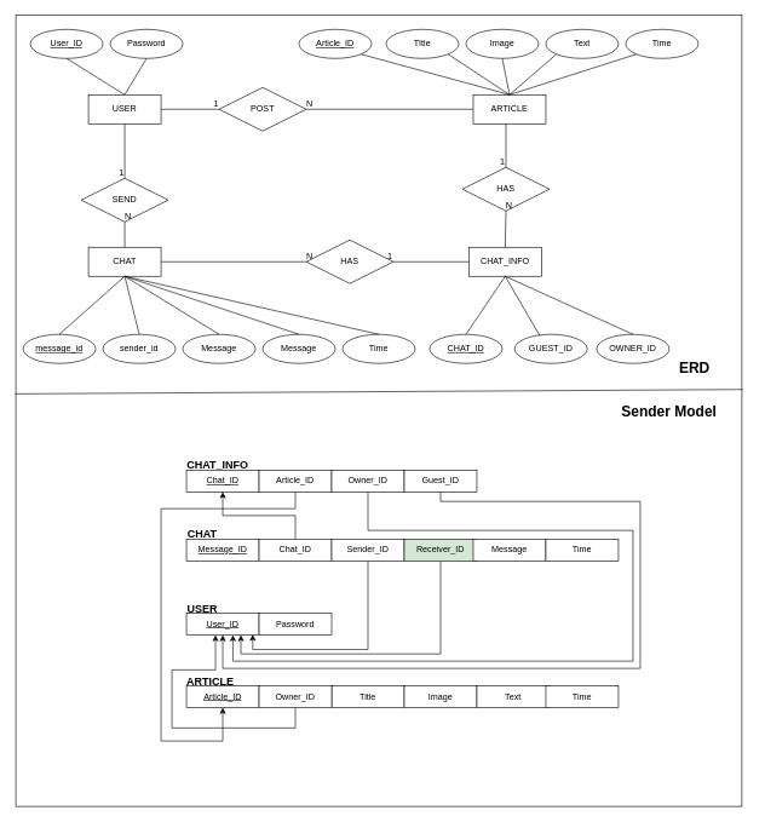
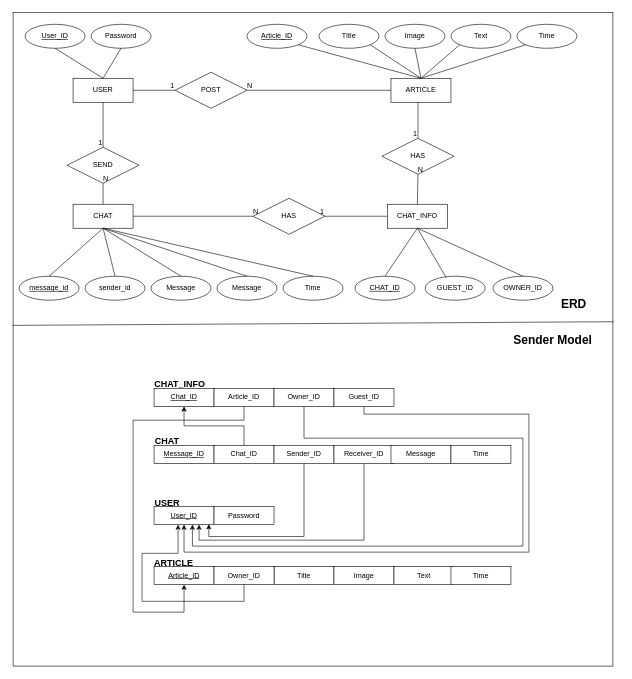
  <mxCell id="0" />
  <mxCell id="1" parent="0" />
  <mxCell id="2" value="" style="rounded=0;whiteSpace=wrap;html=1;" parent="1" vertex="1"><mxGeometry x="21" y="20" width="1000" height="1090" as="geometry" /></mxCell>
  <mxCell id="3" value="USER" style="whiteSpace=wrap;html=1;align=center;" parent="1" vertex="1"><mxGeometry x="121" y="130" width="100" height="40" as="geometry" /></mxCell>
  <mxCell id="4" value="CHAT" style="whiteSpace=wrap;html=1;align=center;" parent="1" vertex="1"><mxGeometry x="121" y="340" width="100" height="40" as="geometry" /></mxCell>
  <mxCell id="5" value="ARTICLE" style="whiteSpace=wrap;html=1;align=center;" parent="1" vertex="1"><mxGeometry x="651" y="130" width="100" height="40" as="geometry" /></mxCell>
  <mxCell id="6" value="SEND" style="shape=rhombus;perimeter=rhombusPerimeter;whiteSpace=wrap;html=1;align=center;" parent="1" vertex="1"><mxGeometry x="111" y="245" width="120" height="60" as="geometry" /></mxCell>
  <mxCell id="7" value="" style="endArrow=none;html=1;rounded=0;exitX=0.5;exitY=1;exitDx=0;exitDy=0;entryX=0.5;entryY=0;entryDx=0;entryDy=0;" parent="1" source="3" target="6" edge="1"><mxGeometry relative="1" as="geometry"><mxPoint x="311" y="340" as="sourcePoint" /><mxPoint x="471" y="340" as="targetPoint" /></mxGeometry></mxCell>
  <mxCell id="8" value="1" style="resizable=0;html=1;whiteSpace=wrap;align=right;verticalAlign=bottom;" parent="7" connectable="0" vertex="1"><mxGeometry x="1" relative="1" as="geometry" /></mxCell>
  <mxCell id="9" value="" style="endArrow=none;html=1;rounded=0;entryX=0.5;entryY=1;entryDx=0;entryDy=0;exitX=0.5;exitY=0;exitDx=0;exitDy=0;" parent="1" source="4" target="6" edge="1"><mxGeometry relative="1" as="geometry"><mxPoint x="311" y="340" as="sourcePoint" /><mxPoint x="471" y="340" as="targetPoint" /></mxGeometry></mxCell>
  <mxCell id="10" value="N" style="resizable=0;html=1;whiteSpace=wrap;align=right;verticalAlign=bottom;" parent="9" connectable="0" vertex="1"><mxGeometry x="1" relative="1" as="geometry"><mxPoint x="10" as="offset" /></mxGeometry></mxCell>
- <mxCell id="11" value="POST" style="shape=rhombus;perimeter=rhombusPerimeter;whiteSpace=wrap;html=1;align=center;" parent="1" vertex="1"><mxGeometry x="301" y="120" width="120" height="60" as="geometry" /></mxCell>
+ <mxCell id="11" value="POST" style="shape=rhombus;perimeter=rhombusPerimeter;whiteSpace=wrap;html=1;align=center;" parent="1" vertex="1"><mxGeometry x="291" y="120" width="120" height="60" as="geometry" /></mxCell>
  <mxCell id="12" value="" style="endArrow=none;html=1;rounded=0;exitX=1;exitY=0.5;exitDx=0;exitDy=0;entryX=0;entryY=0.5;entryDx=0;entryDy=0;" parent="1" source="3" target="11" edge="1"><mxGeometry relative="1" as="geometry"><mxPoint x="231" y="160" as="sourcePoint" /><mxPoint x="311" y="160" as="targetPoint" /></mxGeometry></mxCell>
  <mxCell id="13" value="1" style="resizable=0;html=1;whiteSpace=wrap;align=right;verticalAlign=bottom;" parent="12" connectable="0" vertex="1"><mxGeometry x="1" relative="1" as="geometry" /></mxCell>
  <mxCell id="14" value="" style="endArrow=none;html=1;rounded=0;entryX=1;entryY=0.5;entryDx=0;entryDy=0;exitX=0;exitY=0.5;exitDx=0;exitDy=0;" parent="1" source="5" target="11" edge="1"><mxGeometry relative="1" as="geometry"><mxPoint x="501" y="160" as="sourcePoint" /><mxPoint x="431" y="160" as="targetPoint" /></mxGeometry></mxCell>
  <mxCell id="15" value="N" style="resizable=0;html=1;whiteSpace=wrap;align=right;verticalAlign=bottom;" parent="14" connectable="0" vertex="1"><mxGeometry x="1" relative="1" as="geometry"><mxPoint x="10" as="offset" /></mxGeometry></mxCell>
  <mxCell id="16" value="Article_ID" style="ellipse;whiteSpace=wrap;html=1;align=center;fontStyle=4;" parent="1" vertex="1"><mxGeometry x="411" y="40" width="100" height="40" as="geometry" /></mxCell>
  <mxCell id="17" value="TItle" style="ellipse;whiteSpace=wrap;html=1;align=center;" parent="1" vertex="1"><mxGeometry x="531" y="40" width="100" height="40" as="geometry" /></mxCell>
  <mxCell id="18" value="Image" style="ellipse;whiteSpace=wrap;html=1;align=center;" parent="1" vertex="1"><mxGeometry x="641" y="40" width="100" height="40" as="geometry" /></mxCell>
  <mxCell id="19" value="Text" style="ellipse;whiteSpace=wrap;html=1;align=center;" parent="1" vertex="1"><mxGeometry x="751" y="40" width="100" height="40" as="geometry" /></mxCell>
  <mxCell id="20" value="" style="endArrow=none;html=1;rounded=0;exitX=1;exitY=1;exitDx=0;exitDy=0;entryX=0.5;entryY=0;entryDx=0;entryDy=0;" parent="1" source="16" target="5" edge="1"><mxGeometry relative="1" as="geometry"><mxPoint x="311" y="340" as="sourcePoint" /><mxPoint x="471" y="340" as="targetPoint" /></mxGeometry></mxCell>
  <mxCell id="21" value="" style="endArrow=none;html=1;rounded=0;exitX=1;exitY=1;exitDx=0;exitDy=0;entryX=0.5;entryY=0;entryDx=0;entryDy=0;" parent="1" source="17" target="5" edge="1"><mxGeometry relative="1" as="geometry"><mxPoint x="281" y="350" as="sourcePoint" /><mxPoint x="371" y="300" as="targetPoint" /></mxGeometry></mxCell>
  <mxCell id="22" value="" style="endArrow=none;html=1;rounded=0;exitX=0.5;exitY=1;exitDx=0;exitDy=0;entryX=0.5;entryY=0;entryDx=0;entryDy=0;" parent="1" source="18" target="5" edge="1"><mxGeometry relative="1" as="geometry"><mxPoint x="291" y="360" as="sourcePoint" /><mxPoint x="551" y="130" as="targetPoint" /></mxGeometry></mxCell>
  <mxCell id="23" value="" style="endArrow=none;html=1;rounded=0;exitX=0;exitY=1;exitDx=0;exitDy=0;entryX=0.5;entryY=0;entryDx=0;entryDy=0;" parent="1" source="19" target="5" edge="1"><mxGeometry relative="1" as="geometry"><mxPoint x="301" y="370" as="sourcePoint" /><mxPoint x="551" y="130" as="targetPoint" /></mxGeometry></mxCell>
  <mxCell id="24" value="Message" style="ellipse;whiteSpace=wrap;html=1;align=center;" parent="1" vertex="1"><mxGeometry x="361" y="460" width="100" height="40" as="geometry" /></mxCell>
  <mxCell id="25" value="message_id" style="ellipse;whiteSpace=wrap;html=1;align=center;fontStyle=4;" parent="1" vertex="1"><mxGeometry x="31" y="460" width="100" height="40" as="geometry" /></mxCell>
  <mxCell id="26" value="" style="endArrow=none;html=1;rounded=0;exitX=0.5;exitY=1;exitDx=0;exitDy=0;entryX=0.5;entryY=0;entryDx=0;entryDy=0;" parent="1" source="4" target="25" edge="1"><mxGeometry relative="1" as="geometry"><mxPoint x="611" y="350" as="sourcePoint" /><mxPoint x="371" y="300" as="targetPoint" /></mxGeometry></mxCell>
  <mxCell id="27" value="" style="endArrow=none;html=1;rounded=0;exitX=0.5;exitY=1;exitDx=0;exitDy=0;entryX=0.5;entryY=0;entryDx=0;entryDy=0;" parent="1" source="4" target="24" edge="1"><mxGeometry relative="1" as="geometry"><mxPoint x="621" y="360" as="sourcePoint" /><mxPoint x="381" y="310" as="targetPoint" /></mxGeometry></mxCell>
  <mxCell id="28" value="Time" style="ellipse;whiteSpace=wrap;html=1;align=center;" parent="1" vertex="1"><mxGeometry x="471" y="460" width="100" height="40" as="geometry" /></mxCell>
  <mxCell id="29" value="" style="endArrow=none;html=1;rounded=0;exitX=0.5;exitY=1;exitDx=0;exitDy=0;entryX=0.5;entryY=0;entryDx=0;entryDy=0;" parent="1" source="4" target="28" edge="1"><mxGeometry relative="1" as="geometry"><mxPoint x="461" y="-80" as="sourcePoint" /><mxPoint x="861" y="-140" as="targetPoint" /></mxGeometry></mxCell>
  <mxCell id="30" value="User_ID" style="ellipse;whiteSpace=wrap;html=1;align=center;fontStyle=4;" parent="1" vertex="1"><mxGeometry x="41" y="40" width="100" height="40" as="geometry" /></mxCell>
  <mxCell id="31" value="Password" style="ellipse;whiteSpace=wrap;html=1;align=center;" parent="1" vertex="1"><mxGeometry x="151" y="40" width="100" height="40" as="geometry" /></mxCell>
  <mxCell id="32" value="" style="endArrow=none;html=1;rounded=0;exitX=0.5;exitY=0;exitDx=0;exitDy=0;entryX=0.5;entryY=1;entryDx=0;entryDy=0;" parent="1" source="3" target="30" edge="1"><mxGeometry relative="1" as="geometry"><mxPoint x="831" y="140" as="sourcePoint" /><mxPoint x="781" y="90" as="targetPoint" /></mxGeometry></mxCell>
  <mxCell id="33" value="" style="endArrow=none;html=1;rounded=0;exitX=0.5;exitY=0;exitDx=0;exitDy=0;entryX=0.5;entryY=1;entryDx=0;entryDy=0;" parent="1" source="3" target="31" edge="1"><mxGeometry relative="1" as="geometry"><mxPoint x="181" y="140" as="sourcePoint" /><mxPoint x="101" y="90" as="targetPoint" /></mxGeometry></mxCell>
  <mxCell id="34" value="&lt;b&gt;&lt;font style=&quot;font-size: 20px;&quot;&gt;ERD&lt;/font&gt;&lt;/b&gt;" style="text;html=1;align=center;verticalAlign=middle;whiteSpace=wrap;rounded=0;" parent="1" vertex="1"><mxGeometry x="881" y="460" width="150" height="90" as="geometry" /></mxCell>
  <mxCell id="35" value="" style="endArrow=none;html=1;rounded=0;exitX=0;exitY=0.47;exitDx=0;exitDy=0;exitPerimeter=0;entryX=1.002;entryY=0.354;entryDx=0;entryDy=0;entryPerimeter=0;" parent="1" edge="1"><mxGeometry width="50" height="50" relative="1" as="geometry"><mxPoint x="20" y="541.95" as="sourcePoint" /><mxPoint x="1022" y="535.86" as="targetPoint" /></mxGeometry></mxCell>
  <mxCell id="36" value="&lt;b&gt;&lt;font style=&quot;font-size: 20px;&quot;&gt;Sender Model&lt;/font&gt;&lt;/b&gt;" style="text;html=1;align=center;verticalAlign=middle;whiteSpace=wrap;rounded=0;" parent="1" vertex="1"><mxGeometry x="821" y="520" width="200" height="90" as="geometry" /></mxCell>
  <mxCell id="37" value="&lt;u&gt;Message_ID&lt;/u&gt;" style="rounded=0;whiteSpace=wrap;html=1;" parent="1" vertex="1"><mxGeometry x="256" y="742" width="100" height="30" as="geometry" /></mxCell>
  <mxCell id="38" value="" style="edgeStyle=orthogonalEdgeStyle;rounded=0;orthogonalLoop=1;jettySize=auto;html=1;entryX=0.5;entryY=1;entryDx=0;entryDy=0;" edge="1" parent="1" source="39" target="81"><mxGeometry relative="1" as="geometry" /></mxCell>
  <mxCell id="39" value="Chat_ID" style="rounded=0;whiteSpace=wrap;html=1;" parent="1" vertex="1"><mxGeometry x="356" y="742" width="100" height="30" as="geometry" /></mxCell>
  <mxCell id="40" value="" style="edgeStyle=orthogonalEdgeStyle;rounded=0;orthogonalLoop=1;jettySize=auto;html=1;entryX=0.913;entryY=0.978;entryDx=0;entryDy=0;exitX=0.5;exitY=1;exitDx=0;exitDy=0;entryPerimeter=0;" edge="1" parent="1" source="41" target="46"><mxGeometry relative="1" as="geometry"><mxPoint x="506" y="852" as="targetPoint" /></mxGeometry></mxCell>
  <mxCell id="41" value="Sender_ID" style="rounded=0;whiteSpace=wrap;html=1;" parent="1" vertex="1"><mxGeometry x="456" y="742" width="100" height="30" as="geometry" /></mxCell>
  <mxCell id="42" value="" style="edgeStyle=orthogonalEdgeStyle;rounded=0;orthogonalLoop=1;jettySize=auto;html=1;entryX=0.75;entryY=1;entryDx=0;entryDy=0;exitX=0.5;exitY=1;exitDx=0;exitDy=0;" edge="1" parent="1" target="46"><mxGeometry relative="1" as="geometry"><mxPoint x="606" y="773" as="sourcePoint" /><mxPoint x="306" y="875" as="targetPoint" /><Array as="points"><mxPoint x="606" y="900" /><mxPoint x="331" y="900" /></Array></mxGeometry></mxCell>
- <mxCell id="43" value="Receiver_ID" style="rounded=0;whiteSpace=wrap;html=1;fillColor=#d5e8d4;" parent="1" vertex="1"><mxGeometry x="556" y="742" width="100" height="30" as="geometry" /></mxCell>
+ <mxCell id="43" value="Receiver_ID" style="rounded=0;whiteSpace=wrap;html=1;" parent="1" vertex="1"><mxGeometry x="556" y="742" width="100" height="30" as="geometry" /></mxCell>
  <mxCell id="44" value="Message" style="rounded=0;whiteSpace=wrap;html=1;" parent="1" vertex="1"><mxGeometry x="651" y="742" width="100" height="30" as="geometry" /></mxCell>
  <mxCell id="45" value="&lt;b&gt;&lt;font style=&quot;font-size: 15px;&quot;&gt;CHAT&lt;/font&gt;&lt;/b&gt;" style="text;html=1;align=center;verticalAlign=middle;whiteSpace=wrap;rounded=0;" parent="1" vertex="1"><mxGeometry x="248" y="720" width="60" height="30" as="geometry" /></mxCell>
  <mxCell id="46" value="&lt;u&gt;User_ID&lt;/u&gt;" style="rounded=0;whiteSpace=wrap;html=1;" parent="1" vertex="1"><mxGeometry x="256" y="844" width="100" height="30" as="geometry" /></mxCell>
  <mxCell id="47" value="Password" style="rounded=0;whiteSpace=wrap;html=1;" parent="1" vertex="1"><mxGeometry x="356" y="844" width="100" height="30" as="geometry" /></mxCell>
  <mxCell id="48" value="&lt;span style=&quot;font-size: 15px;&quot;&gt;&lt;b&gt;USER&lt;/b&gt;&lt;/span&gt;" style="text;html=1;align=center;verticalAlign=middle;whiteSpace=wrap;rounded=0;" parent="1" vertex="1"><mxGeometry x="248" y="822" width="60" height="30" as="geometry" /></mxCell>
  <mxCell id="49" value="&lt;u&gt;Article_ID&lt;/u&gt;" style="rounded=0;whiteSpace=wrap;html=1;" parent="1" vertex="1"><mxGeometry x="256" y="944" width="100" height="30" as="geometry" /></mxCell>
  <mxCell id="50" value="Title" style="rounded=0;whiteSpace=wrap;html=1;" parent="1" vertex="1"><mxGeometry x="456" y="944" width="100" height="30" as="geometry" /></mxCell>
  <mxCell id="51" value="Image" style="rounded=0;whiteSpace=wrap;html=1;" parent="1" vertex="1"><mxGeometry x="556" y="944" width="100" height="30" as="geometry" /></mxCell>
  <mxCell id="52" value="Text" style="rounded=0;whiteSpace=wrap;html=1;" parent="1" vertex="1"><mxGeometry x="656" y="944" width="100" height="30" as="geometry" /></mxCell>
  <mxCell id="53" value="Time" style="rounded=0;whiteSpace=wrap;html=1;" parent="1" vertex="1"><mxGeometry x="751" y="944" width="100" height="30" as="geometry" /></mxCell>
  <mxCell id="54" value="&lt;b&gt;&lt;font style=&quot;font-size: 15px;&quot;&gt;ARTICLE&lt;/font&gt;&lt;/b&gt;" style="text;html=1;align=center;verticalAlign=middle;whiteSpace=wrap;rounded=0;" parent="1" vertex="1"><mxGeometry x="259" y="922" width="60" height="30" as="geometry" /></mxCell>
  <mxCell id="55" value="Owner_ID" style="rounded=0;whiteSpace=wrap;html=1;" parent="1" vertex="1"><mxGeometry x="356" y="944" width="100" height="30" as="geometry" /></mxCell>
  <mxCell id="56" value="" style="endArrow=classic;html=1;rounded=0;exitX=0.5;exitY=1;exitDx=0;exitDy=0;entryX=0.4;entryY=1;entryDx=0;entryDy=0;entryPerimeter=0;" parent="1" source="55" target="46" edge="1"><mxGeometry width="50" height="50" relative="1" as="geometry"><mxPoint x="496" y="932" as="sourcePoint" /><mxPoint x="296" y="882" as="targetPoint" /><Array as="points"><mxPoint x="406" y="1002" /><mxPoint x="236" y="1002" /><mxPoint x="236" y="922" /><mxPoint x="296" y="922" /></Array></mxGeometry></mxCell>
  <mxCell id="57" value="Time" style="ellipse;whiteSpace=wrap;html=1;align=center;" parent="1" vertex="1"><mxGeometry x="861" y="40" width="100" height="40" as="geometry" /></mxCell>
  <mxCell id="58" value="" style="endArrow=none;html=1;rounded=0;exitX=0;exitY=1;exitDx=0;exitDy=0;entryX=0.5;entryY=0;entryDx=0;entryDy=0;" parent="1" source="57" target="5" edge="1"><mxGeometry relative="1" as="geometry"><mxPoint x="611" y="350" as="sourcePoint" /><mxPoint x="371" y="300" as="targetPoint" /></mxGeometry></mxCell>
  <mxCell id="59" value="Time" style="rounded=0;whiteSpace=wrap;html=1;" parent="1" vertex="1"><mxGeometry x="751" y="742" width="100" height="30" as="geometry" /></mxCell>
  <mxCell id="60" value="sender_id" style="ellipse;whiteSpace=wrap;html=1;align=center;" vertex="1" parent="1"><mxGeometry x="141" y="460" width="100" height="40" as="geometry" /></mxCell>
  <mxCell id="61" value="Message" style="ellipse;whiteSpace=wrap;html=1;align=center;" vertex="1" parent="1"><mxGeometry x="251" y="460" width="100" height="40" as="geometry" /></mxCell>
  <mxCell id="62" value="" style="endArrow=none;html=1;rounded=0;exitX=0.5;exitY=1;exitDx=0;exitDy=0;entryX=0.5;entryY=0;entryDx=0;entryDy=0;" edge="1" parent="1" source="4" target="61"><mxGeometry relative="1" as="geometry"><mxPoint x="601" y="140" as="sourcePoint" /><mxPoint x="851" y="90" as="targetPoint" /></mxGeometry></mxCell>
  <mxCell id="63" value="" style="endArrow=none;html=1;rounded=0;exitX=0.5;exitY=1;exitDx=0;exitDy=0;entryX=0.5;entryY=0;entryDx=0;entryDy=0;" edge="1" parent="1" source="4" target="60"><mxGeometry relative="1" as="geometry"><mxPoint x="611" y="150" as="sourcePoint" /><mxPoint x="861" y="100" as="targetPoint" /></mxGeometry></mxCell>
  <mxCell id="64" value="HAS" style="shape=rhombus;perimeter=rhombusPerimeter;whiteSpace=wrap;html=1;align=center;" vertex="1" parent="1"><mxGeometry x="421" y="330" width="120" height="60" as="geometry" /></mxCell>
  <mxCell id="65" value="" style="endArrow=none;html=1;rounded=0;exitX=0;exitY=0.5;exitDx=0;exitDy=0;entryX=1;entryY=0.5;entryDx=0;entryDy=0;" edge="1" parent="1" target="64" source="69"><mxGeometry relative="1" as="geometry"><mxPoint x="481" y="275" as="sourcePoint" /><mxPoint x="781" y="445" as="targetPoint" /></mxGeometry></mxCell>
  <mxCell id="66" value="1" style="resizable=0;html=1;whiteSpace=wrap;align=right;verticalAlign=bottom;" connectable="0" vertex="1" parent="65"><mxGeometry x="1" relative="1" as="geometry" /></mxCell>
  <mxCell id="67" value="" style="endArrow=none;html=1;rounded=0;entryX=0;entryY=0.5;entryDx=0;entryDy=0;exitX=1;exitY=0.5;exitDx=0;exitDy=0;" edge="1" parent="1" target="64" source="4"><mxGeometry relative="1" as="geometry"><mxPoint x="481" y="445" as="sourcePoint" /><mxPoint x="781" y="445" as="targetPoint" /></mxGeometry></mxCell>
  <mxCell id="68" value="N" style="resizable=0;html=1;whiteSpace=wrap;align=right;verticalAlign=bottom;" connectable="0" vertex="1" parent="67"><mxGeometry x="1" relative="1" as="geometry"><mxPoint x="10" as="offset" /></mxGeometry></mxCell>
  <mxCell id="69" value="CHAT_INFO" style="whiteSpace=wrap;html=1;align=center;" vertex="1" parent="1"><mxGeometry x="645" y="340" width="100" height="40" as="geometry" /></mxCell>
  <mxCell id="70" value="CHAT_ID" style="ellipse;whiteSpace=wrap;html=1;align=center;fontStyle=4;" vertex="1" parent="1"><mxGeometry x="591" y="460" width="100" height="40" as="geometry" /></mxCell>
  <mxCell id="71" value="GUEST_ID" style="ellipse;whiteSpace=wrap;html=1;align=center;" vertex="1" parent="1"><mxGeometry x="708" y="460" width="100" height="40" as="geometry" /></mxCell>
  <mxCell id="72" value="OWNER_ID" style="ellipse;whiteSpace=wrap;html=1;align=center;" vertex="1" parent="1"><mxGeometry x="821" y="460" width="100" height="40" as="geometry" /></mxCell>
  <mxCell id="73" value="" style="endArrow=none;html=1;rounded=0;exitX=0.5;exitY=0;exitDx=0;exitDy=0;entryX=0.5;entryY=1;entryDx=0;entryDy=0;" edge="1" parent="1" source="70" target="69"><mxGeometry relative="1" as="geometry"><mxPoint x="461" y="555" as="sourcePoint" /><mxPoint x="701" y="345" as="targetPoint" /></mxGeometry></mxCell>
  <mxCell id="74" value="" style="endArrow=none;html=1;rounded=0;exitX=0.348;exitY=0.05;exitDx=0;exitDy=0;entryX=0.5;entryY=1;entryDx=0;entryDy=0;exitPerimeter=0;" edge="1" parent="1" source="71" target="69"><mxGeometry relative="1" as="geometry"><mxPoint x="441" y="575" as="sourcePoint" /><mxPoint x="701" y="345" as="targetPoint" /></mxGeometry></mxCell>
  <mxCell id="75" value="" style="endArrow=none;html=1;rounded=0;exitX=0.5;exitY=0;exitDx=0;exitDy=0;entryX=0.5;entryY=1;entryDx=0;entryDy=0;" edge="1" parent="1" source="72" target="69"><mxGeometry relative="1" as="geometry"><mxPoint x="451" y="585" as="sourcePoint" /><mxPoint x="701" y="345" as="targetPoint" /></mxGeometry></mxCell>
  <mxCell id="76" value="HAS" style="shape=rhombus;perimeter=rhombusPerimeter;whiteSpace=wrap;html=1;align=center;" vertex="1" parent="1"><mxGeometry x="636" y="230" width="120" height="60" as="geometry" /></mxCell>
  <mxCell id="77" value="" style="endArrow=none;html=1;rounded=0;entryX=0.5;entryY=0;entryDx=0;entryDy=0;" edge="1" parent="1" target="76"><mxGeometry relative="1" as="geometry"><mxPoint x="696" y="170" as="sourcePoint" /><mxPoint x="996" y="340" as="targetPoint" /></mxGeometry></mxCell>
  <mxCell id="78" value="1" style="resizable=0;html=1;whiteSpace=wrap;align=right;verticalAlign=bottom;" connectable="0" vertex="1" parent="77"><mxGeometry x="1" relative="1" as="geometry" /></mxCell>
  <mxCell id="79" value="" style="endArrow=none;html=1;rounded=0;entryX=0.5;entryY=1;entryDx=0;entryDy=0;exitX=0.5;exitY=0;exitDx=0;exitDy=0;" edge="1" parent="1" target="76" source="69"><mxGeometry relative="1" as="geometry"><mxPoint x="696" y="340" as="sourcePoint" /><mxPoint x="996" y="340" as="targetPoint" /></mxGeometry></mxCell>
  <mxCell id="80" value="N" style="resizable=0;html=1;whiteSpace=wrap;align=right;verticalAlign=bottom;" connectable="0" vertex="1" parent="79"><mxGeometry x="1" relative="1" as="geometry"><mxPoint x="10" as="offset" /></mxGeometry></mxCell>
  <mxCell id="81" value="&lt;u&gt;Chat_ID&lt;/u&gt;" style="rounded=0;whiteSpace=wrap;html=1;" vertex="1" parent="1"><mxGeometry x="256" y="647" width="100" height="30" as="geometry" /></mxCell>
  <mxCell id="82" value="" style="edgeStyle=orthogonalEdgeStyle;rounded=0;orthogonalLoop=1;jettySize=auto;html=1;entryX=0.5;entryY=1;entryDx=0;entryDy=0;exitX=0.5;exitY=1;exitDx=0;exitDy=0;" edge="1" parent="1" source="83" target="49"><mxGeometry relative="1" as="geometry"><Array as="points"><mxPoint x="406" y="700" /><mxPoint x="221" y="700" /><mxPoint x="221" y="1020" /><mxPoint x="306" y="1020" /></Array></mxGeometry></mxCell>
  <mxCell id="83" value="Article_ID" style="rounded=0;whiteSpace=wrap;html=1;" vertex="1" parent="1"><mxGeometry x="356" y="647" width="100" height="30" as="geometry" /></mxCell>
  <mxCell id="84" value="" style="edgeStyle=orthogonalEdgeStyle;rounded=0;orthogonalLoop=1;jettySize=auto;html=1;entryX=0.64;entryY=1;entryDx=0;entryDy=0;entryPerimeter=0;" edge="1" parent="1" source="85" target="46"><mxGeometry relative="1" as="geometry"><Array as="points"><mxPoint x="506" y="730" /><mxPoint x="871" y="730" /><mxPoint x="871" y="910" /><mxPoint x="320" y="910" /></Array></mxGeometry></mxCell>
  <mxCell id="85" value="Owner_ID" style="rounded=0;whiteSpace=wrap;html=1;" vertex="1" parent="1"><mxGeometry x="456" y="647" width="100" height="30" as="geometry" /></mxCell>
  <mxCell id="86" value="" style="edgeStyle=orthogonalEdgeStyle;rounded=0;orthogonalLoop=1;jettySize=auto;html=1;entryX=0.5;entryY=1;entryDx=0;entryDy=0;" edge="1" parent="1" source="87" target="46"><mxGeometry relative="1" as="geometry"><Array as="points"><mxPoint x="606" y="690" /><mxPoint x="881" y="690" /><mxPoint x="881" y="920" /><mxPoint x="306" y="920" /></Array></mxGeometry></mxCell>
  <mxCell id="87" value="Guest_ID" style="rounded=0;whiteSpace=wrap;html=1;" vertex="1" parent="1"><mxGeometry x="556" y="647" width="100" height="30" as="geometry" /></mxCell>
  <mxCell id="88" value="&lt;b&gt;&lt;font style=&quot;font-size: 15px;&quot;&gt;CHAT_INFO&lt;/font&gt;&lt;/b&gt;" style="text;html=1;align=center;verticalAlign=middle;whiteSpace=wrap;rounded=0;" vertex="1" parent="1"><mxGeometry x="269" y="625" width="60" height="30" as="geometry" /></mxCell>
  <mxCell id="89" style="edgeStyle=orthogonalEdgeStyle;rounded=0;orthogonalLoop=1;jettySize=auto;html=1;exitX=0.5;exitY=1;exitDx=0;exitDy=0;" edge="1" parent="1" source="39" target="39"><mxGeometry relative="1" as="geometry" /></mxCell>
